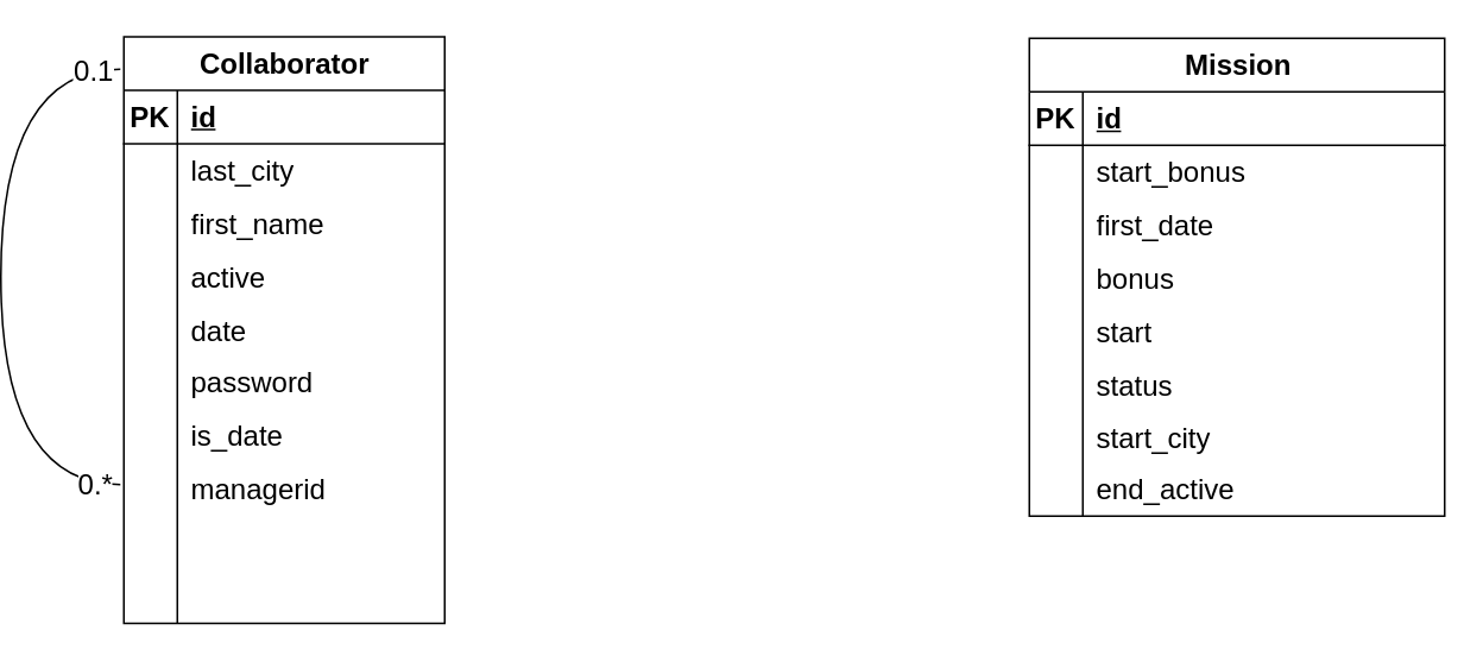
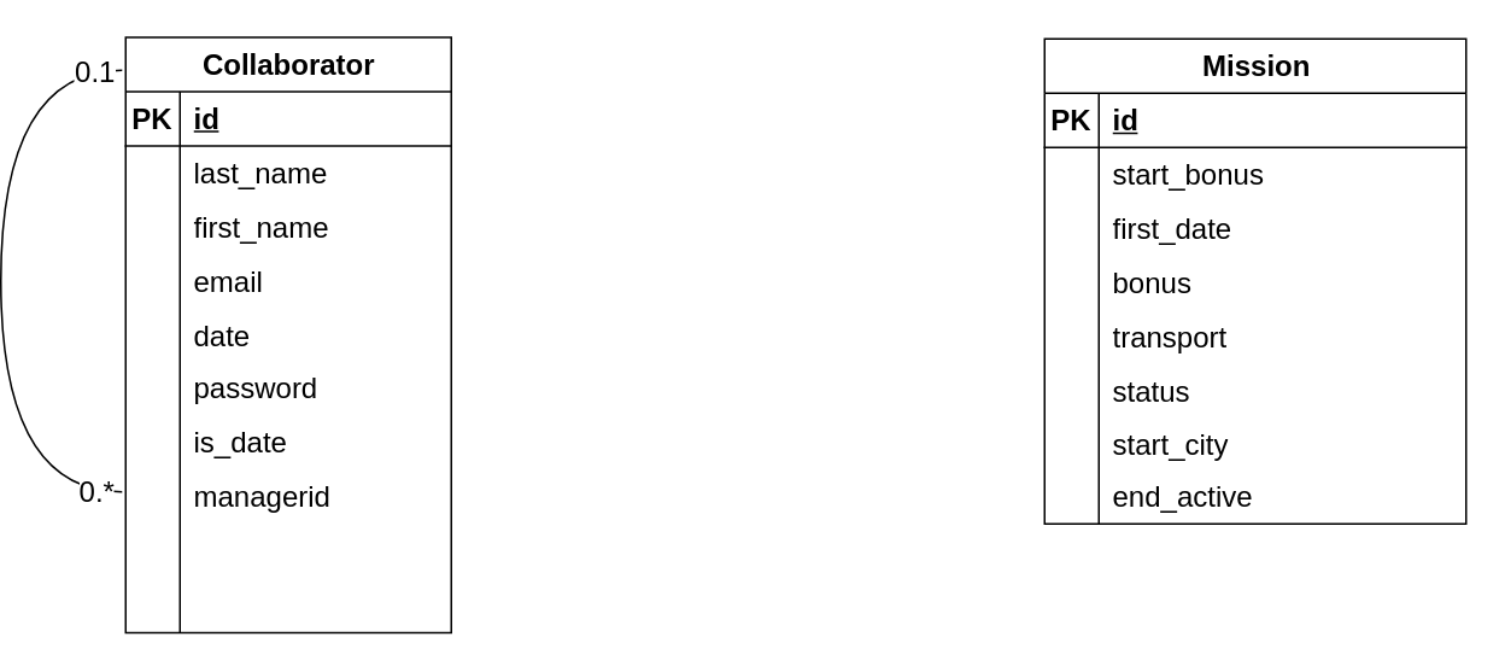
  <mxCell id="0" />
  <mxCell id="1" parent="0" />
  <mxCell id="2" value="Collaborator" style="shape=table;startSize=30;container=1;collapsible=1;childLayout=tableLayout;fixedRows=1;rowLines=0;fontStyle=1;align=center;resizeLast=1;html=1;fontSize=16;" vertex="1" parent="1"><mxGeometry x="20" y="20" width="180" height="329" as="geometry" /></mxCell>
  <mxCell id="3" value="" style="shape=tableRow;horizontal=0;startSize=0;swimlaneHead=0;swimlaneBody=0;fillColor=none;collapsible=0;dropTarget=0;points=[[0,0.5],[1,0.5]];portConstraint=eastwest;top=0;left=0;right=0;bottom=1;fontSize=16;" vertex="1" parent="2"><mxGeometry y="30" width="180" height="30" as="geometry" /></mxCell>
  <mxCell id="4" value="PK" style="shape=partialRectangle;connectable=0;fillColor=none;top=0;left=0;bottom=0;right=0;fontStyle=1;overflow=hidden;whiteSpace=wrap;html=1;fontSize=16;" vertex="1" parent="3"><mxGeometry width="30" height="30" as="geometry"><mxRectangle width="30" height="30" as="alternateBounds" /></mxGeometry></mxCell>
  <mxCell id="5" value="id" style="shape=partialRectangle;connectable=0;fillColor=none;top=0;left=0;bottom=0;right=0;align=left;spacingLeft=6;fontStyle=5;overflow=hidden;whiteSpace=wrap;html=1;fontSize=16;" vertex="1" parent="3"><mxGeometry x="30" width="150" height="30" as="geometry"><mxRectangle width="150" height="30" as="alternateBounds" /></mxGeometry></mxCell>
  <mxCell id="6" value="" style="shape=tableRow;horizontal=0;startSize=0;swimlaneHead=0;swimlaneBody=0;fillColor=none;collapsible=0;dropTarget=0;points=[[0,0.5],[1,0.5]];portConstraint=eastwest;top=0;left=0;right=0;bottom=0;fontSize=16;" vertex="1" parent="2"><mxGeometry y="60" width="180" height="30" as="geometry" /></mxCell>
  <mxCell id="7" value="" style="shape=partialRectangle;connectable=0;fillColor=none;top=0;left=0;bottom=0;right=0;editable=1;overflow=hidden;whiteSpace=wrap;html=1;fontSize=16;" vertex="1" parent="6"><mxGeometry width="30" height="30" as="geometry"><mxRectangle width="30" height="30" as="alternateBounds" /></mxGeometry></mxCell>
- <mxCell id="8" value="last_city" style="shape=partialRectangle;connectable=0;fillColor=none;top=0;left=0;bottom=0;right=0;align=left;spacingLeft=6;overflow=hidden;whiteSpace=wrap;html=1;fontSize=16;" vertex="1" parent="6"><mxGeometry x="30" width="150" height="30" as="geometry"><mxRectangle width="150" height="30" as="alternateBounds" /></mxGeometry></mxCell>
+ <mxCell id="8" value="last_name" style="shape=partialRectangle;connectable=0;fillColor=none;top=0;left=0;bottom=0;right=0;align=left;spacingLeft=6;overflow=hidden;whiteSpace=wrap;html=1;fontSize=16;" vertex="1" parent="6"><mxGeometry x="30" width="150" height="30" as="geometry"><mxRectangle width="150" height="30" as="alternateBounds" /></mxGeometry></mxCell>
  <mxCell id="9" value="" style="shape=tableRow;horizontal=0;startSize=0;swimlaneHead=0;swimlaneBody=0;fillColor=none;collapsible=0;dropTarget=0;points=[[0,0.5],[1,0.5]];portConstraint=eastwest;top=0;left=0;right=0;bottom=0;fontSize=16;" vertex="1" parent="2"><mxGeometry y="90" width="180" height="30" as="geometry" /></mxCell>
  <mxCell id="10" value="" style="shape=partialRectangle;connectable=0;fillColor=none;top=0;left=0;bottom=0;right=0;editable=1;overflow=hidden;whiteSpace=wrap;html=1;fontSize=16;" vertex="1" parent="9"><mxGeometry width="30" height="30" as="geometry"><mxRectangle width="30" height="30" as="alternateBounds" /></mxGeometry></mxCell>
  <mxCell id="11" value="first_name" style="shape=partialRectangle;connectable=0;fillColor=none;top=0;left=0;bottom=0;right=0;align=left;spacingLeft=6;overflow=hidden;whiteSpace=wrap;html=1;fontSize=16;" vertex="1" parent="9"><mxGeometry x="30" width="150" height="30" as="geometry"><mxRectangle width="150" height="30" as="alternateBounds" /></mxGeometry></mxCell>
  <mxCell id="12" value="" style="shape=tableRow;horizontal=0;startSize=0;swimlaneHead=0;swimlaneBody=0;fillColor=none;collapsible=0;dropTarget=0;points=[[0,0.5],[1,0.5]];portConstraint=eastwest;top=0;left=0;right=0;bottom=0;fontSize=16;" vertex="1" parent="2"><mxGeometry y="120" width="180" height="30" as="geometry" /></mxCell>
  <mxCell id="13" value="" style="shape=partialRectangle;connectable=0;fillColor=none;top=0;left=0;bottom=0;right=0;editable=1;overflow=hidden;whiteSpace=wrap;html=1;fontSize=16;" vertex="1" parent="12"><mxGeometry width="30" height="30" as="geometry"><mxRectangle width="30" height="30" as="alternateBounds" /></mxGeometry></mxCell>
- <mxCell id="14" value="active" style="shape=partialRectangle;connectable=0;fillColor=none;top=0;left=0;bottom=0;right=0;align=left;spacingLeft=6;overflow=hidden;whiteSpace=wrap;html=1;fontSize=16;" vertex="1" parent="12"><mxGeometry x="30" width="150" height="30" as="geometry"><mxRectangle width="150" height="30" as="alternateBounds" /></mxGeometry></mxCell>
+ <mxCell id="14" value="email" style="shape=partialRectangle;connectable=0;fillColor=none;top=0;left=0;bottom=0;right=0;align=left;spacingLeft=6;overflow=hidden;whiteSpace=wrap;html=1;fontSize=16;" vertex="1" parent="12"><mxGeometry x="30" width="150" height="30" as="geometry"><mxRectangle width="150" height="30" as="alternateBounds" /></mxGeometry></mxCell>
  <mxCell id="15" style="shape=tableRow;horizontal=0;startSize=0;swimlaneHead=0;swimlaneBody=0;fillColor=none;collapsible=0;dropTarget=0;points=[[0,0.5],[1,0.5]];portConstraint=eastwest;top=0;left=0;right=0;bottom=0;fontSize=16;" vertex="1" parent="2"><mxGeometry y="150" width="180" height="29" as="geometry" /></mxCell>
  <mxCell id="16" style="shape=partialRectangle;connectable=0;fillColor=none;top=0;left=0;bottom=0;right=0;editable=1;overflow=hidden;whiteSpace=wrap;html=1;fontSize=16;" vertex="1" parent="15"><mxGeometry width="30" height="29" as="geometry"><mxRectangle width="30" height="29" as="alternateBounds" /></mxGeometry></mxCell>
  <mxCell id="17" value="date" style="shape=partialRectangle;connectable=0;fillColor=none;top=0;left=0;bottom=0;right=0;align=left;spacingLeft=6;overflow=hidden;whiteSpace=wrap;html=1;fontSize=16;" vertex="1" parent="15"><mxGeometry x="30" width="150" height="29" as="geometry"><mxRectangle width="150" height="29" as="alternateBounds" /></mxGeometry></mxCell>
  <mxCell id="18" style="shape=tableRow;horizontal=0;startSize=0;swimlaneHead=0;swimlaneBody=0;fillColor=none;collapsible=0;dropTarget=0;points=[[0,0.5],[1,0.5]];portConstraint=eastwest;top=0;left=0;right=0;bottom=0;fontSize=16;" vertex="1" parent="2"><mxGeometry y="179" width="180" height="30" as="geometry" /></mxCell>
  <mxCell id="19" style="shape=partialRectangle;connectable=0;fillColor=none;top=0;left=0;bottom=0;right=0;editable=1;overflow=hidden;whiteSpace=wrap;html=1;fontSize=16;" vertex="1" parent="18"><mxGeometry width="30" height="30" as="geometry"><mxRectangle width="30" height="30" as="alternateBounds" /></mxGeometry></mxCell>
  <mxCell id="20" value="password" style="shape=partialRectangle;connectable=0;fillColor=none;top=0;left=0;bottom=0;right=0;align=left;spacingLeft=6;overflow=hidden;whiteSpace=wrap;html=1;fontSize=16;" vertex="1" parent="18"><mxGeometry x="30" width="150" height="30" as="geometry"><mxRectangle width="150" height="30" as="alternateBounds" /></mxGeometry></mxCell>
  <mxCell id="21" style="shape=tableRow;horizontal=0;startSize=0;swimlaneHead=0;swimlaneBody=0;fillColor=none;collapsible=0;dropTarget=0;points=[[0,0.5],[1,0.5]];portConstraint=eastwest;top=0;left=0;right=0;bottom=0;fontSize=16;" vertex="1" parent="2"><mxGeometry y="209" width="180" height="30" as="geometry" /></mxCell>
  <mxCell id="22" style="shape=partialRectangle;connectable=0;fillColor=none;top=0;left=0;bottom=0;right=0;editable=1;overflow=hidden;whiteSpace=wrap;html=1;fontSize=16;" vertex="1" parent="21"><mxGeometry width="30" height="30" as="geometry"><mxRectangle width="30" height="30" as="alternateBounds" /></mxGeometry></mxCell>
  <mxCell id="23" value="is_date" style="shape=partialRectangle;connectable=0;fillColor=none;top=0;left=0;bottom=0;right=0;align=left;spacingLeft=6;overflow=hidden;whiteSpace=wrap;html=1;fontSize=16;" vertex="1" parent="21"><mxGeometry x="30" width="150" height="30" as="geometry"><mxRectangle width="150" height="30" as="alternateBounds" /></mxGeometry></mxCell>
  <mxCell id="24" style="shape=tableRow;horizontal=0;startSize=0;swimlaneHead=0;swimlaneBody=0;fillColor=none;collapsible=0;dropTarget=0;points=[[0,0.5],[1,0.5]];portConstraint=eastwest;top=0;left=0;right=0;bottom=0;fontSize=16;" vertex="1" parent="2"><mxGeometry y="239" width="180" height="30" as="geometry" /></mxCell>
  <mxCell id="25" style="shape=partialRectangle;connectable=0;fillColor=none;top=0;left=0;bottom=0;right=0;editable=1;overflow=hidden;whiteSpace=wrap;html=1;fontSize=16;" vertex="1" parent="24"><mxGeometry width="30" height="30" as="geometry"><mxRectangle width="30" height="30" as="alternateBounds" /></mxGeometry></mxCell>
  <mxCell id="26" value="managerid" style="shape=partialRectangle;connectable=0;fillColor=none;top=0;left=0;bottom=0;right=0;align=left;spacingLeft=6;overflow=hidden;whiteSpace=wrap;html=1;fontSize=16;" vertex="1" parent="24"><mxGeometry x="30" width="150" height="30" as="geometry"><mxRectangle width="150" height="30" as="alternateBounds" /></mxGeometry></mxCell>
  <mxCell id="27" style="shape=tableRow;horizontal=0;startSize=0;swimlaneHead=0;swimlaneBody=0;fillColor=none;collapsible=0;dropTarget=0;points=[[0,0.5],[1,0.5]];portConstraint=eastwest;top=0;left=0;right=0;bottom=0;fontSize=16;" vertex="1" parent="2"><mxGeometry y="269" width="180" height="30" as="geometry" /></mxCell>
  <mxCell id="28" style="shape=partialRectangle;connectable=0;fillColor=none;top=0;left=0;bottom=0;right=0;editable=1;overflow=hidden;whiteSpace=wrap;html=1;fontSize=16;" vertex="1" parent="27"><mxGeometry width="30" height="30" as="geometry"><mxRectangle width="30" height="30" as="alternateBounds" /></mxGeometry></mxCell>
  <mxCell id="29" style="shape=partialRectangle;connectable=0;fillColor=none;top=0;left=0;bottom=0;right=0;align=left;spacingLeft=6;overflow=hidden;whiteSpace=wrap;html=1;fontSize=16;" vertex="1" parent="27"><mxGeometry x="30" width="150" height="30" as="geometry"><mxRectangle width="150" height="30" as="alternateBounds" /></mxGeometry></mxCell>
  <mxCell id="30" style="shape=tableRow;horizontal=0;startSize=0;swimlaneHead=0;swimlaneBody=0;fillColor=none;collapsible=0;dropTarget=0;points=[[0,0.5],[1,0.5]];portConstraint=eastwest;top=0;left=0;right=0;bottom=0;fontSize=16;" vertex="1" parent="2"><mxGeometry y="299" width="180" height="30" as="geometry" /></mxCell>
  <mxCell id="31" style="shape=partialRectangle;connectable=0;fillColor=none;top=0;left=0;bottom=0;right=0;editable=1;overflow=hidden;whiteSpace=wrap;html=1;fontSize=16;" vertex="1" parent="30"><mxGeometry width="30" height="30" as="geometry"><mxRectangle width="30" height="30" as="alternateBounds" /></mxGeometry></mxCell>
  <mxCell id="32" style="shape=partialRectangle;connectable=0;fillColor=none;top=0;left=0;bottom=0;right=0;align=left;spacingLeft=6;overflow=hidden;whiteSpace=wrap;html=1;fontSize=16;" vertex="1" parent="30"><mxGeometry x="30" width="150" height="30" as="geometry"><mxRectangle width="150" height="30" as="alternateBounds" /></mxGeometry></mxCell>
  <mxCell id="33" value="" style="edgeStyle=orthogonalEdgeStyle;fontSize=12;html=1;endArrow=none;startArrow=none;rounded=0;startSize=8;endSize=8;curved=1;entryX=-0.011;entryY=0.055;entryDx=0;entryDy=0;entryPerimeter=0;startFill=0;endFill=0;exitX=-0.011;exitY=0.404;exitDx=0;exitDy=0;exitPerimeter=0;" edge="1" parent="2" source="24" target="2"><mxGeometry width="100" height="100" relative="1" as="geometry"><mxPoint x="325" y="311" as="sourcePoint" /><mxPoint x="425" y="211" as="targetPoint" /><Array as="points"><mxPoint x="-69" y="251" /><mxPoint x="-69" y="18" /></Array></mxGeometry></mxCell>
  <mxCell id="34" value="0.1" style="edgeLabel;html=1;align=center;verticalAlign=middle;resizable=0;points=[];fontSize=16;" vertex="1" connectable="0" parent="33"><mxGeometry x="0.916" relative="1" as="geometry"><mxPoint as="offset" /></mxGeometry></mxCell>
  <mxCell id="35" value="0.*" style="edgeLabel;html=1;align=center;verticalAlign=middle;resizable=0;points=[];fontSize=16;" vertex="1" connectable="0" parent="33"><mxGeometry x="-0.918" y="-1" relative="1" as="geometry"><mxPoint as="offset" /></mxGeometry></mxCell>
  <mxCell id="36" value="Mission" style="shape=table;startSize=30;container=1;collapsible=1;childLayout=tableLayout;fixedRows=1;rowLines=0;fontStyle=1;align=center;resizeLast=1;html=1;fontSize=16;" vertex="1" parent="1"><mxGeometry x="528" y="20.83" width="233" height="268" as="geometry" /></mxCell>
  <mxCell id="37" value="" style="shape=tableRow;horizontal=0;startSize=0;swimlaneHead=0;swimlaneBody=0;fillColor=none;collapsible=0;dropTarget=0;points=[[0,0.5],[1,0.5]];portConstraint=eastwest;top=0;left=0;right=0;bottom=1;fontSize=16;" vertex="1" parent="36"><mxGeometry y="30" width="233" height="30" as="geometry" /></mxCell>
  <mxCell id="38" value="PK" style="shape=partialRectangle;connectable=0;fillColor=none;top=0;left=0;bottom=0;right=0;fontStyle=1;overflow=hidden;whiteSpace=wrap;html=1;fontSize=16;" vertex="1" parent="37"><mxGeometry width="30" height="30" as="geometry"><mxRectangle width="30" height="30" as="alternateBounds" /></mxGeometry></mxCell>
  <mxCell id="39" value="id" style="shape=partialRectangle;connectable=0;fillColor=none;top=0;left=0;bottom=0;right=0;align=left;spacingLeft=6;fontStyle=5;overflow=hidden;whiteSpace=wrap;html=1;fontSize=16;" vertex="1" parent="37"><mxGeometry x="30" width="203" height="30" as="geometry"><mxRectangle width="203" height="30" as="alternateBounds" /></mxGeometry></mxCell>
  <mxCell id="40" value="" style="shape=tableRow;horizontal=0;startSize=0;swimlaneHead=0;swimlaneBody=0;fillColor=none;collapsible=0;dropTarget=0;points=[[0,0.5],[1,0.5]];portConstraint=eastwest;top=0;left=0;right=0;bottom=0;fontSize=16;" vertex="1" parent="36"><mxGeometry y="60" width="233" height="30" as="geometry" /></mxCell>
  <mxCell id="41" value="" style="shape=partialRectangle;connectable=0;fillColor=none;top=0;left=0;bottom=0;right=0;editable=1;overflow=hidden;whiteSpace=wrap;html=1;fontSize=16;" vertex="1" parent="40"><mxGeometry width="30" height="30" as="geometry"><mxRectangle width="30" height="30" as="alternateBounds" /></mxGeometry></mxCell>
  <mxCell id="42" value="start_bonus" style="shape=partialRectangle;connectable=0;fillColor=none;top=0;left=0;bottom=0;right=0;align=left;spacingLeft=6;overflow=hidden;whiteSpace=wrap;html=1;fontSize=16;" vertex="1" parent="40"><mxGeometry x="30" width="203" height="30" as="geometry"><mxRectangle width="203" height="30" as="alternateBounds" /></mxGeometry></mxCell>
  <mxCell id="43" value="" style="shape=tableRow;horizontal=0;startSize=0;swimlaneHead=0;swimlaneBody=0;fillColor=none;collapsible=0;dropTarget=0;points=[[0,0.5],[1,0.5]];portConstraint=eastwest;top=0;left=0;right=0;bottom=0;fontSize=16;" vertex="1" parent="36"><mxGeometry y="90" width="233" height="30" as="geometry" /></mxCell>
  <mxCell id="44" value="" style="shape=partialRectangle;connectable=0;fillColor=none;top=0;left=0;bottom=0;right=0;editable=1;overflow=hidden;whiteSpace=wrap;html=1;fontSize=16;" vertex="1" parent="43"><mxGeometry width="30" height="30" as="geometry"><mxRectangle width="30" height="30" as="alternateBounds" /></mxGeometry></mxCell>
  <mxCell id="45" value="first_date" style="shape=partialRectangle;connectable=0;fillColor=none;top=0;left=0;bottom=0;right=0;align=left;spacingLeft=6;overflow=hidden;whiteSpace=wrap;html=1;fontSize=16;" vertex="1" parent="43"><mxGeometry x="30" width="203" height="30" as="geometry"><mxRectangle width="203" height="30" as="alternateBounds" /></mxGeometry></mxCell>
  <mxCell id="46" value="" style="shape=tableRow;horizontal=0;startSize=0;swimlaneHead=0;swimlaneBody=0;fillColor=none;collapsible=0;dropTarget=0;points=[[0,0.5],[1,0.5]];portConstraint=eastwest;top=0;left=0;right=0;bottom=0;fontSize=16;" vertex="1" parent="36"><mxGeometry y="120" width="233" height="30" as="geometry" /></mxCell>
  <mxCell id="47" value="" style="shape=partialRectangle;connectable=0;fillColor=none;top=0;left=0;bottom=0;right=0;editable=1;overflow=hidden;whiteSpace=wrap;html=1;fontSize=16;" vertex="1" parent="46"><mxGeometry width="30" height="30" as="geometry"><mxRectangle width="30" height="30" as="alternateBounds" /></mxGeometry></mxCell>
  <mxCell id="48" value="bonus" style="shape=partialRectangle;connectable=0;fillColor=none;top=0;left=0;bottom=0;right=0;align=left;spacingLeft=6;overflow=hidden;whiteSpace=wrap;html=1;fontSize=16;" vertex="1" parent="46"><mxGeometry x="30" width="203" height="30" as="geometry"><mxRectangle width="203" height="30" as="alternateBounds" /></mxGeometry></mxCell>
  <mxCell id="49" style="shape=tableRow;horizontal=0;startSize=0;swimlaneHead=0;swimlaneBody=0;fillColor=none;collapsible=0;dropTarget=0;points=[[0,0.5],[1,0.5]];portConstraint=eastwest;top=0;left=0;right=0;bottom=0;fontSize=16;" vertex="1" parent="36"><mxGeometry y="150" width="233" height="30" as="geometry" /></mxCell>
  <mxCell id="50" style="shape=partialRectangle;connectable=0;fillColor=none;top=0;left=0;bottom=0;right=0;editable=1;overflow=hidden;whiteSpace=wrap;html=1;fontSize=16;" vertex="1" parent="49"><mxGeometry width="30" height="30" as="geometry"><mxRectangle width="30" height="30" as="alternateBounds" /></mxGeometry></mxCell>
- <mxCell id="51" value="start" style="shape=partialRectangle;connectable=0;fillColor=none;top=0;left=0;bottom=0;right=0;align=left;spacingLeft=6;overflow=hidden;whiteSpace=wrap;html=1;fontSize=16;" vertex="1" parent="49"><mxGeometry x="30" width="203" height="30" as="geometry"><mxRectangle width="203" height="30" as="alternateBounds" /></mxGeometry></mxCell>
+ <mxCell id="51" value="transport" style="shape=partialRectangle;connectable=0;fillColor=none;top=0;left=0;bottom=0;right=0;align=left;spacingLeft=6;overflow=hidden;whiteSpace=wrap;html=1;fontSize=16;" vertex="1" parent="49"><mxGeometry x="30" width="203" height="30" as="geometry"><mxRectangle width="203" height="30" as="alternateBounds" /></mxGeometry></mxCell>
  <mxCell id="52" style="shape=tableRow;horizontal=0;startSize=0;swimlaneHead=0;swimlaneBody=0;fillColor=none;collapsible=0;dropTarget=0;points=[[0,0.5],[1,0.5]];portConstraint=eastwest;top=0;left=0;right=0;bottom=0;fontSize=16;" vertex="1" parent="36"><mxGeometry y="180" width="233" height="30" as="geometry" /></mxCell>
  <mxCell id="53" style="shape=partialRectangle;connectable=0;fillColor=none;top=0;left=0;bottom=0;right=0;editable=1;overflow=hidden;whiteSpace=wrap;html=1;fontSize=16;" vertex="1" parent="52"><mxGeometry width="30" height="30" as="geometry"><mxRectangle width="30" height="30" as="alternateBounds" /></mxGeometry></mxCell>
  <mxCell id="54" value="status" style="shape=partialRectangle;connectable=0;fillColor=none;top=0;left=0;bottom=0;right=0;align=left;spacingLeft=6;overflow=hidden;whiteSpace=wrap;html=1;fontSize=16;" vertex="1" parent="52"><mxGeometry x="30" width="203" height="30" as="geometry"><mxRectangle width="203" height="30" as="alternateBounds" /></mxGeometry></mxCell>
  <mxCell id="55" style="shape=tableRow;horizontal=0;startSize=0;swimlaneHead=0;swimlaneBody=0;fillColor=none;collapsible=0;dropTarget=0;points=[[0,0.5],[1,0.5]];portConstraint=eastwest;top=0;left=0;right=0;bottom=0;fontSize=16;" vertex="1" parent="36"><mxGeometry y="210" width="233" height="28" as="geometry" /></mxCell>
  <mxCell id="56" style="shape=partialRectangle;connectable=0;fillColor=none;top=0;left=0;bottom=0;right=0;editable=1;overflow=hidden;whiteSpace=wrap;html=1;fontSize=16;" vertex="1" parent="55"><mxGeometry width="30" height="28" as="geometry"><mxRectangle width="30" height="28" as="alternateBounds" /></mxGeometry></mxCell>
  <mxCell id="57" value="start_city" style="shape=partialRectangle;connectable=0;fillColor=none;top=0;left=0;bottom=0;right=0;align=left;spacingLeft=6;overflow=hidden;whiteSpace=wrap;html=1;fontSize=16;" vertex="1" parent="55"><mxGeometry x="30" width="203" height="28" as="geometry"><mxRectangle width="203" height="28" as="alternateBounds" /></mxGeometry></mxCell>
  <mxCell id="58" style="shape=tableRow;horizontal=0;startSize=0;swimlaneHead=0;swimlaneBody=0;fillColor=none;collapsible=0;dropTarget=0;points=[[0,0.5],[1,0.5]];portConstraint=eastwest;top=0;left=0;right=0;bottom=0;fontSize=16;" vertex="1" parent="36"><mxGeometry y="238" width="233" height="30" as="geometry" /></mxCell>
  <mxCell id="59" style="shape=partialRectangle;connectable=0;fillColor=none;top=0;left=0;bottom=0;right=0;editable=1;overflow=hidden;whiteSpace=wrap;html=1;fontSize=16;" vertex="1" parent="58"><mxGeometry width="30" height="30" as="geometry"><mxRectangle width="30" height="30" as="alternateBounds" /></mxGeometry></mxCell>
  <mxCell id="60" value="end_active" style="shape=partialRectangle;connectable=0;fillColor=none;top=0;left=0;bottom=0;right=0;align=left;spacingLeft=6;overflow=hidden;whiteSpace=wrap;html=1;fontSize=16;" vertex="1" parent="58"><mxGeometry x="30" width="203" height="30" as="geometry"><mxRectangle width="203" height="30" as="alternateBounds" /></mxGeometry></mxCell>
